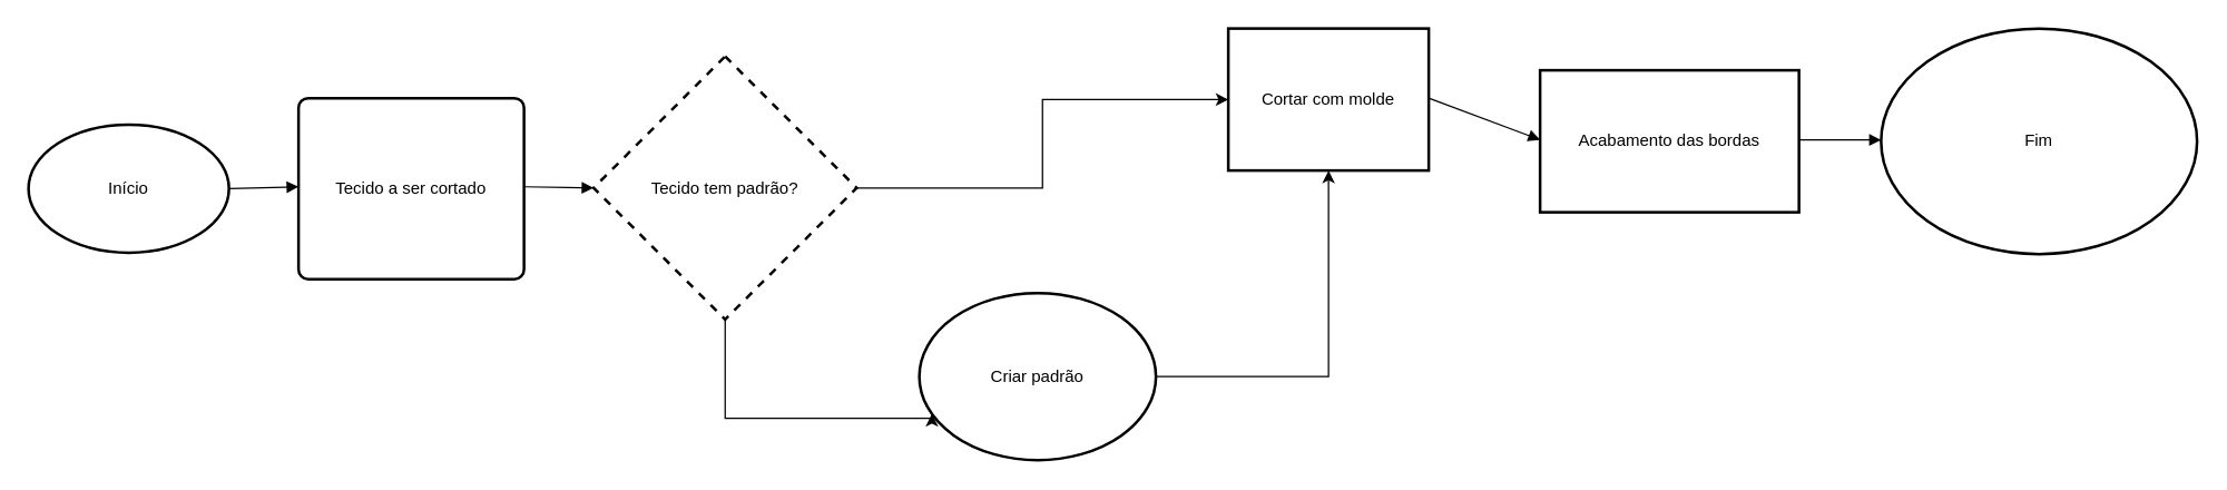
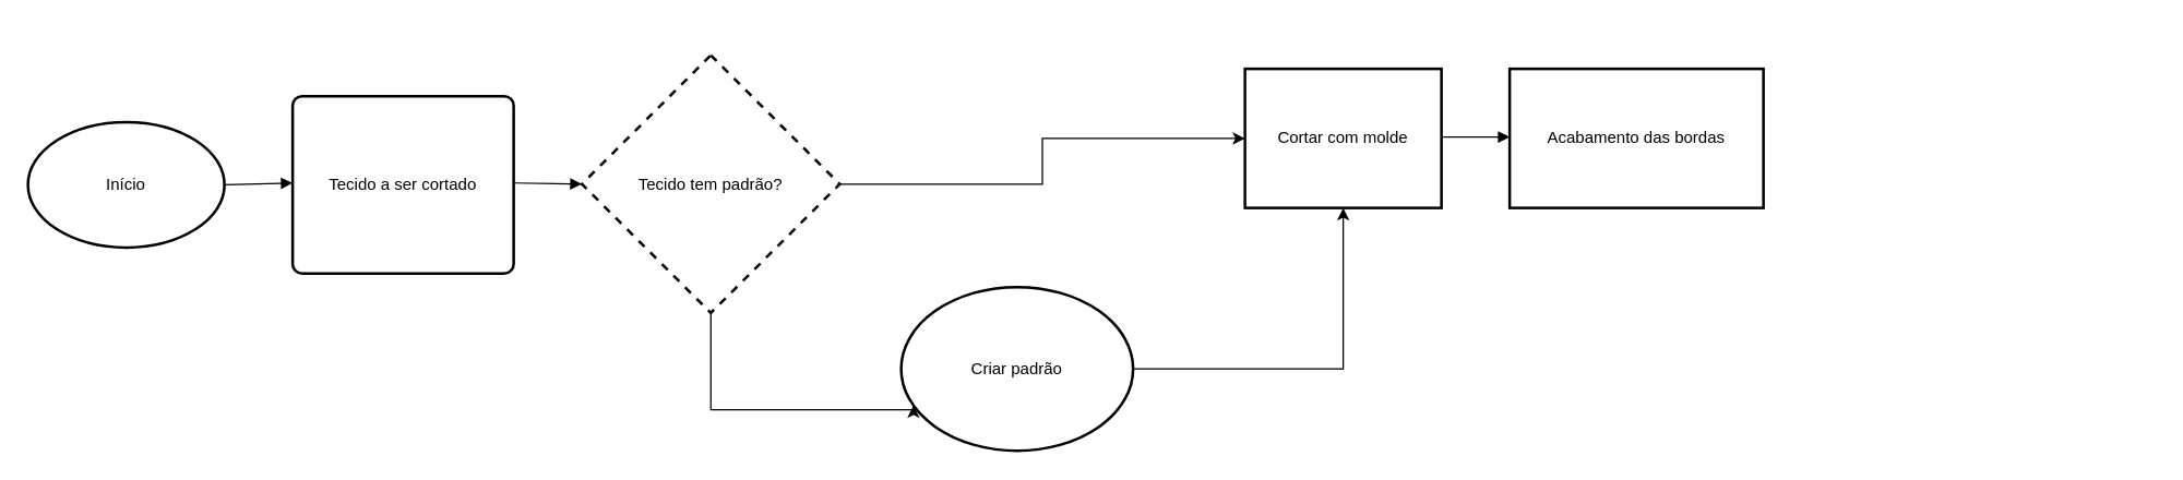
  <mxCell id="0" />
  <mxCell id="1" parent="0" />
  <mxCell id="2" value="Início" style="rounded=1;absoluteArcSize=1;arcSize=14;whiteSpace=wrap;strokeWidth=2;shape=ellipse;perimeter=ellipsePerimeter;html=1;" parent="1" vertex="1"><mxGeometry x="20" y="89" width="144" height="92" as="geometry" /></mxCell>
  <mxCell id="3" value="Tecido a ser cortado" style="rounded=1;absoluteArcSize=1;arcSize=14;whiteSpace=wrap;strokeWidth=2;" parent="1" vertex="1"><mxGeometry x="214" y="70" width="162" height="130" as="geometry" /></mxCell>
  <mxCell id="4" style="edgeStyle=orthogonalEdgeStyle;rounded=0;orthogonalLoop=1;jettySize=auto;html=1;entryX=0;entryY=0.75;entryDx=0;entryDy=0;" parent="1" source="6" target="11" edge="1"><mxGeometry relative="1" as="geometry"><Array as="points"><mxPoint x="521" y="300" /></Array></mxGeometry></mxCell>
  <mxCell id="5" style="edgeStyle=orthogonalEdgeStyle;rounded=0;orthogonalLoop=1;jettySize=auto;html=1;entryX=0;entryY=0.5;entryDx=0;entryDy=0;" parent="1" source="6" target="7" edge="1"><mxGeometry relative="1" as="geometry" /></mxCell>
  <mxCell id="6" value="Tecido tem padrão?" style="rhombus;strokeWidth=2;whiteSpace=wrap;dashed=1;" parent="1" vertex="1"><mxGeometry x="426" width="189" height="189" as="geometry" y="40" /></mxCell>
- <mxCell id="7" value="Cortar com molde" style="whiteSpace=wrap;strokeWidth=2;" parent="1" vertex="1"><mxGeometry x="882" y="20" width="144" height="102" as="geometry" /></mxCell>
+ <mxCell id="7" value="Cortar com molde" style="whiteSpace=wrap;strokeWidth=2;" parent="1" vertex="1"><mxGeometry x="912" y="50" width="144" height="102" as="geometry" /></mxCell>
  <mxCell id="8" value="Acabamento das bordas" style="whiteSpace=wrap;strokeWidth=2;" parent="1" vertex="1"><mxGeometry x="1106" y="50" width="186" height="102" as="geometry" /></mxCell>
- <mxCell id="9" value="Fim" style="whiteSpace=wrap;strokeWidth=2;shape=ellipse;perimeter=ellipsePerimeter;html=1;" parent="1" vertex="1"><mxGeometry x="1351" y="20" width="227" height="162" as="geometry" /></mxCell>
  <mxCell id="10" style="edgeStyle=orthogonalEdgeStyle;rounded=0;orthogonalLoop=1;jettySize=auto;html=1;entryX=0.5;entryY=1;entryDx=0;entryDy=0;" parent="1" source="11" target="7" edge="1"><mxGeometry relative="1" as="geometry" /></mxCell>
  <mxCell id="11" value="Criar padrão" style="ellipse;whiteSpace=wrap;strokeWidth=2;" parent="1" vertex="1"><mxGeometry x="660" y="210" width="170" height="120" as="geometry" /></mxCell>
  <mxCell id="12" value="" style="curved=1;startArrow=none;endArrow=block;exitX=1;exitY=0.49;entryX=0;entryY=0.49;" parent="1" source="2" target="3" edge="1"><mxGeometry relative="1" as="geometry"><Array as="points" /></mxGeometry></mxCell>
  <mxCell id="13" value="" style="curved=1;startArrow=none;endArrow=block;exitX=1;exitY=0.49;entryX=0;entryY=0.5;" parent="1" source="3" target="6" edge="1"><mxGeometry relative="1" as="geometry"><Array as="points" /></mxGeometry></mxCell>
  <mxCell id="14" value="" style="curved=1;startArrow=none;endArrow=block;exitX=1;exitY=0.49;entryX=0;entryY=0.49;" parent="1" source="7" target="8" edge="1"><mxGeometry relative="1" as="geometry"><Array as="points" /></mxGeometry></mxCell>
- <mxCell id="15" value="" style="curved=1;startArrow=none;endArrow=block;exitX=1;exitY=0.49;entryX=-0.01;entryY=0.49;" parent="1" source="8" target="9" edge="1"><mxGeometry relative="1" as="geometry"><Array as="points" /></mxGeometry></mxCell>
